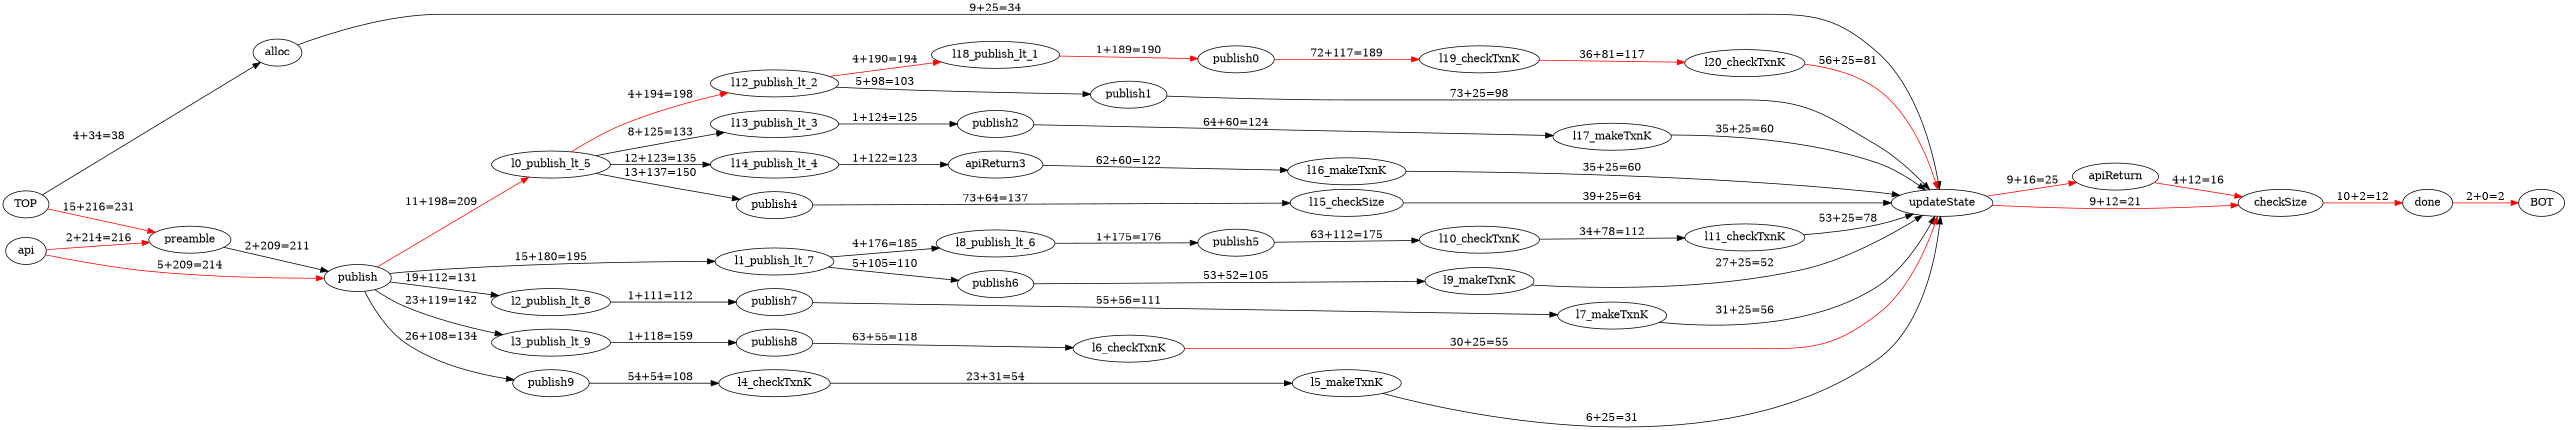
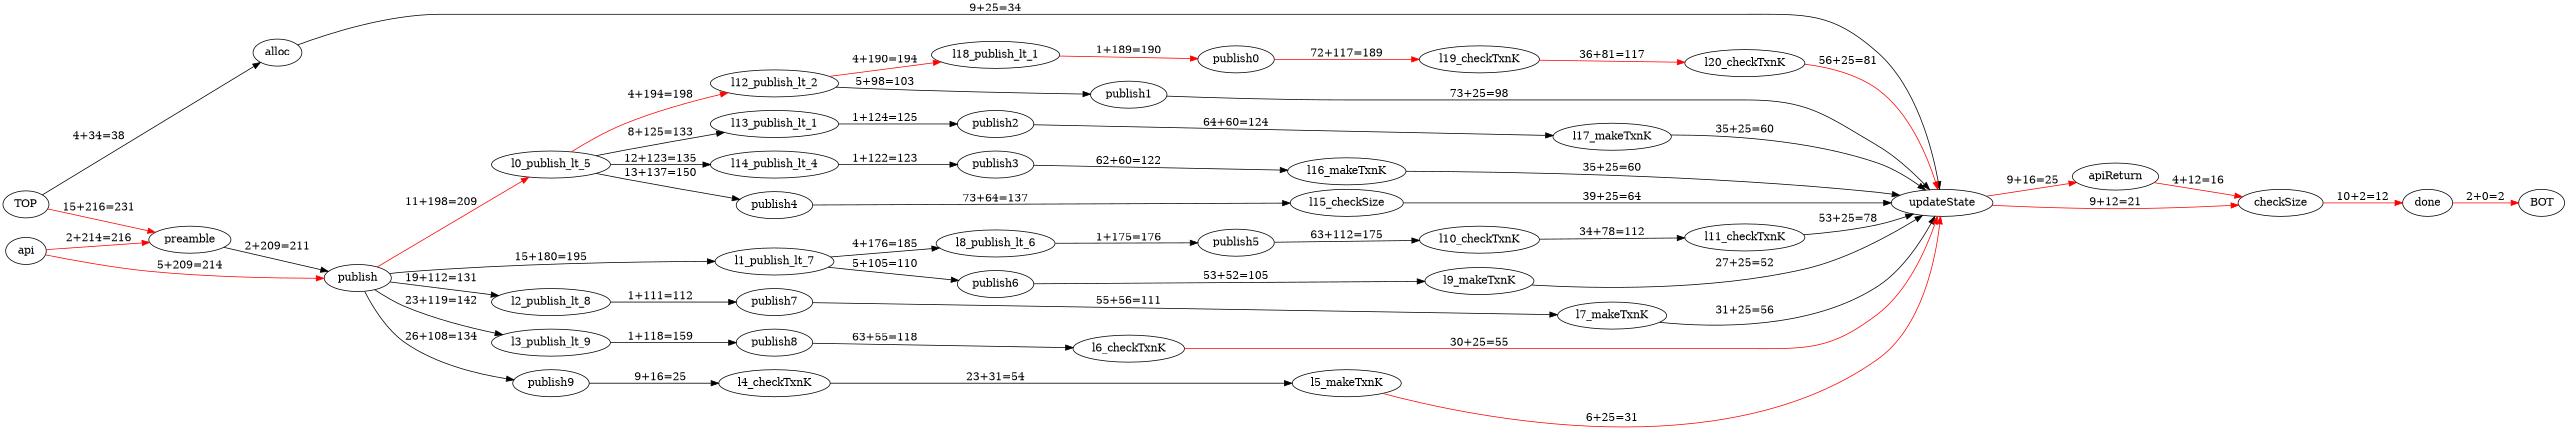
  digraph {
    rankdir=LR
    TOP
    alloc
    preamble
    updateState
    publish
    apiReturn
    checkSize
    api
    l0_publish_lt_5
    l1_publish_lt_7
    l2_publish_lt_8
    l3_publish_lt_9
    publish9
    done
    l12_publish_lt_2
-   l13_publish_lt_3
+   l13_publish_lt_3 [label=l13_publish_lt_1]
    l14_publish_lt_4
    publish4
    l8_publish_lt_6
    publish6
    publish7
    publish8
    l4_checkTxnK
    BOT
    l18_publish_lt_1
    publish1
    publish2
-   publish3 [label=apiReturn3]
+   publish3
    n29 [label=l15_checkSize]
    publish0
    l17_makeTxnK
    l16_makeTxnK
    l10_checkTxnK
    l11_checkTxnK
    l19_checkTxnK
    l20_checkTxnK
    publish5
    l9_makeTxnK
    l7_makeTxnK
    l6_checkTxnK
    l5_makeTxnK
    TOP -> alloc [label="4+34=38"]
    TOP -> preamble [color=red label="15+216=231"]
    alloc -> updateState [label="9+25=34"]
    preamble -> publish [label="2+209=211"]
    updateState -> apiReturn [color=red label="9+16=25"]
    updateState -> checkSize [color=red label="9+12=21"]
    publish -> l0_publish_lt_5 [color=red label="11+198=209"]
    publish -> l1_publish_lt_7 [label="15+180=195"]
    publish -> l2_publish_lt_8 [label="19+112=131"]
    publish -> l3_publish_lt_9 [label="23+119=142"]
    publish -> publish9 [label="26+108=134"]
    apiReturn -> checkSize [color=red label="4+12=16"]
    checkSize -> done [color=red label="10+2=12"]
    api -> preamble [color=red label="2+214=216"]
    api -> publish [color=red label="5+209=214"]
    l0_publish_lt_5 -> l12_publish_lt_2 [color=red label="4+194=198"]
    l0_publish_lt_5 -> l13_publish_lt_3 [label="8+125=133"]
    l0_publish_lt_5 -> l14_publish_lt_4 [label="12+123=135"]
    l0_publish_lt_5 -> publish4 [label="13+137=150"]
    l1_publish_lt_7 -> l8_publish_lt_6 [label="4+176=185"]
    l1_publish_lt_7 -> publish6 [label="5+105=110"]
    l2_publish_lt_8 -> publish7 [label="1+111=112"]
    l3_publish_lt_9 -> publish8 [label="1+118=159"]
-   publish9 -> l4_checkTxnK [label="54+54=108"]
+   publish9 -> l4_checkTxnK [label="9+16=25"]
    done -> BOT [color=red label="2+0=2"]
    l12_publish_lt_2 -> l18_publish_lt_1 [color=red label="4+190=194"]
    l12_publish_lt_2 -> publish1 [label="5+98=103"]
    l13_publish_lt_3 -> publish2 [label="1+124=125"]
    l14_publish_lt_4 -> publish3 [label="1+122=123"]
    publish4 -> n29 [label="73+64=137"]
    l8_publish_lt_6 -> publish5 [label="1+175=176"]
    publish6 -> l9_makeTxnK [label="53+52=105"]
    publish7 -> l7_makeTxnK [label="55+56=111"]
    publish8 -> l6_checkTxnK [label="63+55=118"]
    l4_checkTxnK -> l5_makeTxnK [label="23+31=54"]
    l18_publish_lt_1 -> publish0 [color=red label="1+189=190"]
    publish1 -> updateState [label="73+25=98"]
    publish2 -> l17_makeTxnK [label="64+60=124"]
    publish3 -> l16_makeTxnK [label="62+60=122"]
    n29 -> updateState [label="39+25=64"]
    publish0 -> l19_checkTxnK [color=red label="72+117=189"]
    l17_makeTxnK -> updateState [label="35+25=60"]
    l16_makeTxnK -> updateState [label="35+25=60"]
    l10_checkTxnK -> l11_checkTxnK [label="34+78=112"]
    l11_checkTxnK -> updateState [label="53+25=78"]
    l19_checkTxnK -> l20_checkTxnK [color=red label="36+81=117"]
    l20_checkTxnK -> updateState [color=red label="56+25=81"]
    publish5 -> l10_checkTxnK [label="63+112=175"]
    l9_makeTxnK -> updateState [label="27+25=52"]
    l7_makeTxnK -> updateState [label="31+25=56"]
    l6_checkTxnK -> updateState [color=red label="30+25=55"]
-   l5_makeTxnK -> updateState [label="6+25=31"]
+   l5_makeTxnK -> updateState [label="6+25=31" color=red]
  }
